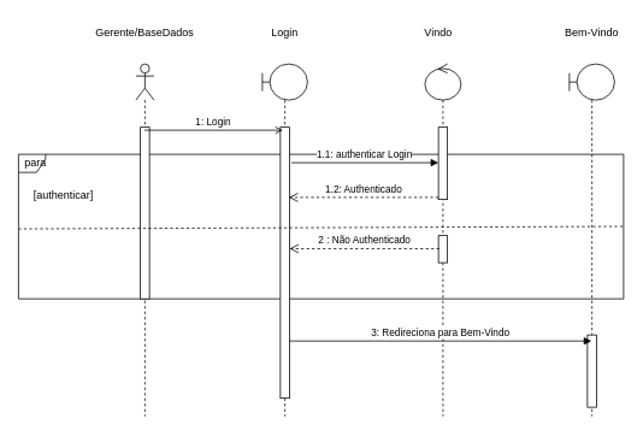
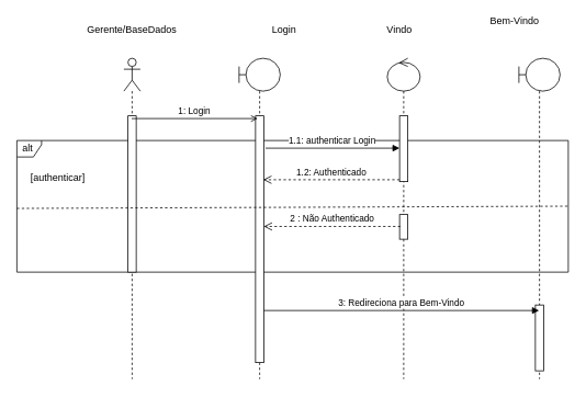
  <mxCell id="0" />
  <mxCell id="1" parent="0" />
- <mxCell id="2" value="para" style="shape=umlFrame;whiteSpace=wrap;html=1;width=30;height=20;boundedLbl=1;verticalAlign=middle;align=left;spacingLeft=5;" vertex="1" parent="1"><mxGeometry x="20" y="170" width="670" height="160" as="geometry" /></mxCell>
+ <mxCell id="2" value="alt" style="shape=umlFrame;whiteSpace=wrap;html=1;width=30;height=20;boundedLbl=1;verticalAlign=middle;align=left;spacingLeft=5;" vertex="1" parent="1"><mxGeometry x="20" y="170" width="670" height="160" as="geometry" /></mxCell>
  <mxCell id="3" value="" style="shape=umlLifeline;participant=umlActor;perimeter=lifelinePerimeter;whiteSpace=wrap;html=1;container=1;collapsible=0;recursiveResize=0;verticalAlign=top;spacingTop=36;outlineConnect=0;" vertex="1" parent="1"><mxGeometry x="150" y="70" width="20" height="390" as="geometry" /></mxCell>
  <mxCell id="4" value="" style="html=1;points=[];perimeter=orthogonalPerimeter;" vertex="1" parent="3"><mxGeometry x="5" y="70" width="10" height="190" as="geometry" /></mxCell>
  <mxCell id="5" value="Gerente/BaseDados" style="text;html=1;strokeColor=none;fillColor=none;align=center;verticalAlign=middle;whiteSpace=wrap;rounded=0;" vertex="1" parent="1"><mxGeometry x="105" y="20" width="110" height="30" as="geometry" /></mxCell>
  <mxCell id="6" value="" style="shape=umlLifeline;participant=umlBoundary;perimeter=lifelinePerimeter;whiteSpace=wrap;html=1;container=1;collapsible=0;recursiveResize=0;verticalAlign=top;spacingTop=36;outlineConnect=0;" vertex="1" parent="1"><mxGeometry x="290" y="70" width="50" height="390" as="geometry" /></mxCell>
  <mxCell id="7" value="" style="html=1;points=[];perimeter=orthogonalPerimeter;" vertex="1" parent="6"><mxGeometry x="20" y="70" width="10" height="300" as="geometry" /></mxCell>
  <mxCell id="8" value="" style="shape=umlLifeline;participant=umlControl;perimeter=lifelinePerimeter;whiteSpace=wrap;html=1;container=1;collapsible=0;recursiveResize=0;verticalAlign=top;spacingTop=36;outlineConnect=0;" vertex="1" parent="1"><mxGeometry x="470" y="70" width="40" height="390" as="geometry" /></mxCell>
  <mxCell id="9" value="" style="html=1;points=[];perimeter=orthogonalPerimeter;" vertex="1" parent="8"><mxGeometry x="15" y="70" width="10" height="80" as="geometry" /></mxCell>
  <mxCell id="10" value="" style="html=1;points=[];perimeter=orthogonalPerimeter;" vertex="1" parent="8"><mxGeometry x="15" y="190" width="10" height="30" as="geometry" /></mxCell>
- <mxCell id="11" value="Login" style="text;html=1;strokeColor=none;fillColor=none;align=center;verticalAlign=middle;whiteSpace=wrap;rounded=0;" vertex="1" parent="1"><mxGeometry x="295" y="20" width="40" height="30" as="geometry" /></mxCell>
+ <mxCell id="11" value="Login" style="text;html=1;strokeColor=none;fillColor=none;align=center;verticalAlign=middle;whiteSpace=wrap;rounded=0;" vertex="1" parent="1"><mxGeometry x="325" y="20" width="40" height="30" as="geometry" /></mxCell>
  <mxCell id="12" value="Vindo" style="text;html=1;strokeColor=none;fillColor=none;align=center;verticalAlign=middle;whiteSpace=wrap;rounded=0;" vertex="1" parent="1"><mxGeometry x="450" y="20" width="70" height="30" as="geometry" /></mxCell>
  <mxCell id="13" value="" style="shape=umlLifeline;participant=umlBoundary;perimeter=lifelinePerimeter;whiteSpace=wrap;html=1;container=1;collapsible=0;recursiveResize=0;verticalAlign=top;spacingTop=36;outlineConnect=0;" vertex="1" parent="1"><mxGeometry x="630" y="70" width="50" height="390" as="geometry" /></mxCell>
  <mxCell id="14" value="" style="html=1;points=[];perimeter=orthogonalPerimeter;" vertex="1" parent="13"><mxGeometry x="20" y="300" width="10" height="80" as="geometry" /></mxCell>
- <mxCell id="15" value="Bem-Vindo" style="text;html=1;strokeColor=none;fillColor=none;align=center;verticalAlign=middle;whiteSpace=wrap;rounded=0;" vertex="1" parent="1"><mxGeometry x="620" y="20" width="70" height="30" as="geometry" /></mxCell>
+ <mxCell id="15" value="Bem-Vindo" style="text;html=1;strokeColor=none;fillColor=none;align=center;verticalAlign=middle;whiteSpace=wrap;rounded=0;" vertex="1" parent="1"><mxGeometry x="590" y="10" width="70" height="30" as="geometry" /></mxCell>
  <mxCell id="16" value="1: Login&amp;nbsp;" style="html=1;verticalAlign=bottom;endArrow=open;entryX=0.254;entryY=0.011;entryDx=0;entryDy=0;entryPerimeter=0;endFill=0;" edge="1" parent="1" source="3" target="7"><mxGeometry width="80" relative="1" as="geometry"><mxPoint x="240" y="150" as="sourcePoint" /><mxPoint x="320" y="150" as="targetPoint" /></mxGeometry></mxCell>
  <mxCell id="17" value="1.1: authenticar Login" style="html=1;verticalAlign=bottom;endArrow=block;exitX=1.22;exitY=0.131;exitDx=0;exitDy=0;exitPerimeter=0;" edge="1" parent="1" source="7" target="9"><mxGeometry width="80" relative="1" as="geometry"><mxPoint x="320" y="180" as="sourcePoint" /><mxPoint x="400" y="180" as="targetPoint" /></mxGeometry></mxCell>
  <mxCell id="18" value="" style="endArrow=none;dashed=1;html=1;exitX=0;exitY=0.516;exitDx=0;exitDy=0;exitPerimeter=0;entryX=1.002;entryY=0.499;entryDx=0;entryDy=0;entryPerimeter=0;" edge="1" parent="1" source="2" target="2"><mxGeometry width="50" height="50" relative="1" as="geometry"><mxPoint x="300" y="170" as="sourcePoint" /><mxPoint x="350" y="120" as="targetPoint" /></mxGeometry></mxCell>
  <mxCell id="19" value="[authenticar]" style="text;html=1;strokeColor=none;fillColor=none;align=center;verticalAlign=middle;whiteSpace=wrap;rounded=0;" vertex="1" parent="1"><mxGeometry x="30" y="200" width="80" height="30" as="geometry" /></mxCell>
  <mxCell id="20" value="1.2: Authenticado" style="html=1;verticalAlign=bottom;endArrow=open;dashed=1;endSize=8;entryX=0.933;entryY=0.259;entryDx=0;entryDy=0;entryPerimeter=0;" edge="1" parent="1" source="9" target="7"><mxGeometry relative="1" as="geometry"><mxPoint x="370" y="150" as="sourcePoint" /><mxPoint x="290" y="150" as="targetPoint" /></mxGeometry></mxCell>
  <mxCell id="21" value="2 : Não Authenticado" style="html=1;verticalAlign=bottom;endArrow=open;dashed=1;endSize=8;exitX=0.099;exitY=0.483;exitDx=0;exitDy=0;exitPerimeter=0;" edge="1" parent="1" source="10" target="7"><mxGeometry relative="1" as="geometry"><mxPoint x="495" y="227.7" as="sourcePoint" /><mxPoint x="329.33" y="227.7" as="targetPoint" /></mxGeometry></mxCell>
  <mxCell id="22" value="3: Redireciona para Bem-Vindo" style="html=1;verticalAlign=bottom;endArrow=block;exitX=0.99;exitY=0.789;exitDx=0;exitDy=0;exitPerimeter=0;" edge="1" parent="1" source="7" target="13"><mxGeometry width="80" relative="1" as="geometry"><mxPoint x="290" y="320" as="sourcePoint" /><mxPoint x="370" y="320" as="targetPoint" /></mxGeometry></mxCell>
